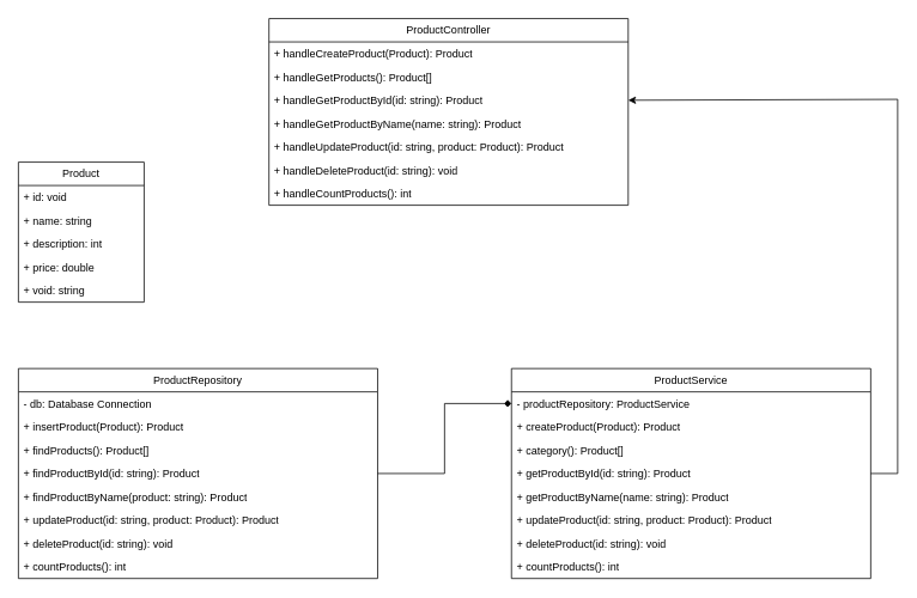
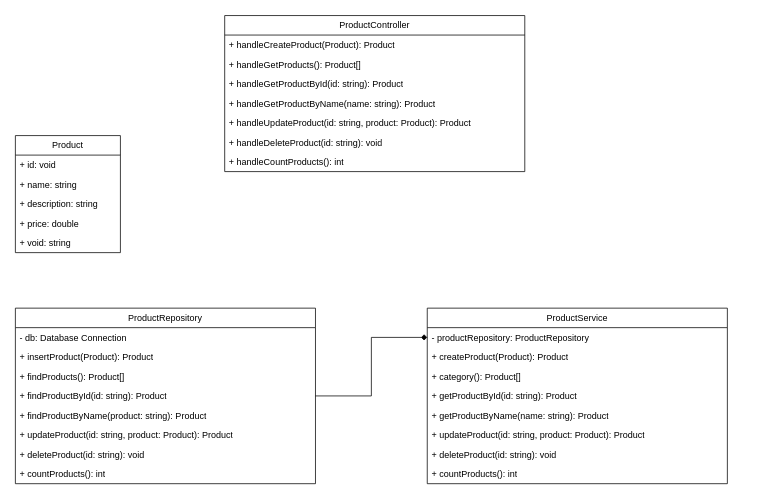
  <mxCell id="0" />
  <mxCell id="1" parent="0" />
  <mxCell id="2" value="Product" style="swimlane;fontStyle=0;childLayout=stackLayout;horizontal=1;startSize=26;fillColor=none;horizontalStack=0;resizeParent=1;resizeParentMax=0;resizeLast=0;collapsible=1;marginBottom=0;whiteSpace=wrap;html=1;" vertex="1" parent="1"><mxGeometry x="20" y="180" width="140" height="156" as="geometry"><mxRectangle x="350" y="510" width="80" height="30" as="alternateBounds" /></mxGeometry></mxCell>
  <mxCell id="3" value="+ id: void" style="text;strokeColor=none;fillColor=none;align=left;verticalAlign=top;spacingLeft=4;spacingRight=4;overflow=hidden;rotatable=0;points=[[0,0.5],[1,0.5]];portConstraint=eastwest;whiteSpace=wrap;html=1;" vertex="1" parent="2"><mxGeometry y="26" width="140" height="26" as="geometry" /></mxCell>
  <mxCell id="4" value="+ name: string" style="text;strokeColor=none;fillColor=none;align=left;verticalAlign=top;spacingLeft=4;spacingRight=4;overflow=hidden;rotatable=0;points=[[0,0.5],[1,0.5]];portConstraint=eastwest;whiteSpace=wrap;html=1;" vertex="1" parent="2"><mxGeometry y="52" width="140" height="26" as="geometry" /></mxCell>
- <mxCell id="5" value="+ description: int" style="text;strokeColor=none;fillColor=none;align=left;verticalAlign=top;spacingLeft=4;spacingRight=4;overflow=hidden;rotatable=0;points=[[0,0.5],[1,0.5]];portConstraint=eastwest;whiteSpace=wrap;html=1;" vertex="1" parent="2"><mxGeometry y="78" width="140" height="26" as="geometry" /></mxCell>
+ <mxCell id="5" value="+ description: string" style="text;strokeColor=none;fillColor=none;align=left;verticalAlign=top;spacingLeft=4;spacingRight=4;overflow=hidden;rotatable=0;points=[[0,0.5],[1,0.5]];portConstraint=eastwest;whiteSpace=wrap;html=1;" vertex="1" parent="2"><mxGeometry y="78" width="140" height="26" as="geometry" /></mxCell>
  <mxCell id="6" value="+ price: double" style="text;strokeColor=none;fillColor=none;align=left;verticalAlign=top;spacingLeft=4;spacingRight=4;overflow=hidden;rotatable=0;points=[[0,0.5],[1,0.5]];portConstraint=eastwest;whiteSpace=wrap;html=1;" vertex="1" parent="2"><mxGeometry y="104" width="140" height="26" as="geometry" /></mxCell>
  <mxCell id="7" value="+ void: string" style="text;strokeColor=none;fillColor=none;align=left;verticalAlign=top;spacingLeft=4;spacingRight=4;overflow=hidden;rotatable=0;points=[[0,0.5],[1,0.5]];portConstraint=eastwest;whiteSpace=wrap;html=1;" vertex="1" parent="2"><mxGeometry y="130" width="140" height="26" as="geometry" /></mxCell>
  <mxCell id="8" value="ProductController" style="swimlane;fontStyle=0;childLayout=stackLayout;horizontal=1;startSize=26;fillColor=none;horizontalStack=0;resizeParent=1;resizeParentMax=0;resizeLast=0;collapsible=1;marginBottom=0;whiteSpace=wrap;html=1;" vertex="1" parent="1"><mxGeometry x="299" y="20" width="400" height="208" as="geometry" /></mxCell>
  <mxCell id="9" value="+ handleCreateProduct(Product): Product" style="text;strokeColor=none;fillColor=none;align=left;verticalAlign=top;spacingLeft=4;spacingRight=4;overflow=hidden;rotatable=0;points=[[0,0.5],[1,0.5]];portConstraint=eastwest;whiteSpace=wrap;html=1;" vertex="1" parent="8"><mxGeometry y="26" width="400" height="26" as="geometry" /></mxCell>
  <mxCell id="10" value="+ handleGetProducts(): Product[]" style="text;strokeColor=none;fillColor=none;align=left;verticalAlign=top;spacingLeft=4;spacingRight=4;overflow=hidden;rotatable=0;points=[[0,0.5],[1,0.5]];portConstraint=eastwest;whiteSpace=wrap;html=1;" vertex="1" parent="8"><mxGeometry y="52" width="400" height="26" as="geometry" /></mxCell>
  <mxCell id="11" value="+ handleGetProductById(id: string): Product" style="text;strokeColor=none;fillColor=none;align=left;verticalAlign=top;spacingLeft=4;spacingRight=4;overflow=hidden;rotatable=0;points=[[0,0.5],[1,0.5]];portConstraint=eastwest;whiteSpace=wrap;html=1;" vertex="1" parent="8"><mxGeometry y="78" width="400" height="26" as="geometry" /></mxCell>
  <mxCell id="12" value="+ handleGetProductByName(name: string): Product&lt;div&gt;&lt;br&gt;&lt;/div&gt;" style="text;strokeColor=none;fillColor=none;align=left;verticalAlign=top;spacingLeft=4;spacingRight=4;overflow=hidden;rotatable=0;points=[[0,0.5],[1,0.5]];portConstraint=eastwest;whiteSpace=wrap;html=1;" vertex="1" parent="8"><mxGeometry y="104" width="400" height="26" as="geometry" /></mxCell>
  <mxCell id="13" value="+ handleUpdateProduct(id: string, product: Product): Product" style="text;strokeColor=none;fillColor=none;align=left;verticalAlign=top;spacingLeft=4;spacingRight=4;overflow=hidden;rotatable=0;points=[[0,0.5],[1,0.5]];portConstraint=eastwest;whiteSpace=wrap;html=1;" vertex="1" parent="8"><mxGeometry y="130" width="400" height="26" as="geometry" /></mxCell>
  <mxCell id="14" value="+ handleDeleteProduct(id: string): void" style="text;strokeColor=none;fillColor=none;align=left;verticalAlign=top;spacingLeft=4;spacingRight=4;overflow=hidden;rotatable=0;points=[[0,0.5],[1,0.5]];portConstraint=eastwest;whiteSpace=wrap;html=1;" vertex="1" parent="8"><mxGeometry y="156" width="400" height="26" as="geometry" /></mxCell>
  <mxCell id="15" value="+ handleCountProducts(): int" style="text;strokeColor=none;fillColor=none;align=left;verticalAlign=top;spacingLeft=4;spacingRight=4;overflow=hidden;rotatable=0;points=[[0,0.5],[1,0.5]];portConstraint=eastwest;whiteSpace=wrap;html=1;" vertex="1" parent="8"><mxGeometry y="182" width="400" height="26" as="geometry" /></mxCell>
- <mxCell id="16" style="edgeStyle=orthogonalEdgeStyle;rounded=0;orthogonalLoop=1;jettySize=auto;html=1;entryX=1;entryY=0.5;entryDx=0;entryDy=0;" edge="1" parent="1" source="17" target="11"><mxGeometry relative="1" as="geometry"><Array as="points"><mxPoint x="999" y="527" /><mxPoint x="999" y="110" /></Array></mxGeometry></mxCell>
  <mxCell id="17" value="ProductService" style="swimlane;fontStyle=0;childLayout=stackLayout;horizontal=1;startSize=26;fillColor=none;horizontalStack=0;resizeParent=1;resizeParentMax=0;resizeLast=0;collapsible=1;marginBottom=0;whiteSpace=wrap;html=1;" vertex="1" parent="1"><mxGeometry x="569" y="410" width="400" height="234" as="geometry" /></mxCell>
- <mxCell id="18" value="- productRepository: ProductService" style="text;strokeColor=none;fillColor=none;align=left;verticalAlign=top;spacingLeft=4;spacingRight=4;overflow=hidden;rotatable=0;points=[[0,0.5],[1,0.5]];portConstraint=eastwest;whiteSpace=wrap;html=1;" vertex="1" parent="17"><mxGeometry y="26" width="400" height="26" as="geometry" /></mxCell>
+ <mxCell id="18" value="- productRepository: ProductRepository" style="text;strokeColor=none;fillColor=none;align=left;verticalAlign=top;spacingLeft=4;spacingRight=4;overflow=hidden;rotatable=0;points=[[0,0.5],[1,0.5]];portConstraint=eastwest;whiteSpace=wrap;html=1;" vertex="1" parent="17"><mxGeometry y="26" width="400" height="26" as="geometry" /></mxCell>
  <mxCell id="19" value="+ createProduct(Product): Product" style="text;strokeColor=none;fillColor=none;align=left;verticalAlign=top;spacingLeft=4;spacingRight=4;overflow=hidden;rotatable=0;points=[[0,0.5],[1,0.5]];portConstraint=eastwest;whiteSpace=wrap;html=1;" vertex="1" parent="17"><mxGeometry y="52" width="400" height="26" as="geometry" /></mxCell>
  <mxCell id="20" value="+ category(): Product[]" style="text;strokeColor=none;fillColor=none;align=left;verticalAlign=top;spacingLeft=4;spacingRight=4;overflow=hidden;rotatable=0;points=[[0,0.5],[1,0.5]];portConstraint=eastwest;whiteSpace=wrap;html=1;" vertex="1" parent="17"><mxGeometry y="78" width="400" height="26" as="geometry" /></mxCell>
  <mxCell id="21" value="+ getProductById(id: string): Product" style="text;strokeColor=none;fillColor=none;align=left;verticalAlign=top;spacingLeft=4;spacingRight=4;overflow=hidden;rotatable=0;points=[[0,0.5],[1,0.5]];portConstraint=eastwest;whiteSpace=wrap;html=1;" vertex="1" parent="17"><mxGeometry y="104" width="400" height="26" as="geometry" /></mxCell>
  <mxCell id="22" value="+ getProductByName(name: string): Product&lt;div&gt;&lt;br&gt;&lt;/div&gt;" style="text;strokeColor=none;fillColor=none;align=left;verticalAlign=top;spacingLeft=4;spacingRight=4;overflow=hidden;rotatable=0;points=[[0,0.5],[1,0.5]];portConstraint=eastwest;whiteSpace=wrap;html=1;" vertex="1" parent="17"><mxGeometry y="130" width="400" height="26" as="geometry" /></mxCell>
  <mxCell id="23" value="+ updateProduct(id: string, product: Product): Product" style="text;strokeColor=none;fillColor=none;align=left;verticalAlign=top;spacingLeft=4;spacingRight=4;overflow=hidden;rotatable=0;points=[[0,0.5],[1,0.5]];portConstraint=eastwest;whiteSpace=wrap;html=1;" vertex="1" parent="17"><mxGeometry y="156" width="400" height="26" as="geometry" /></mxCell>
  <mxCell id="24" value="+ deleteProduct(id: string): void" style="text;strokeColor=none;fillColor=none;align=left;verticalAlign=top;spacingLeft=4;spacingRight=4;overflow=hidden;rotatable=0;points=[[0,0.5],[1,0.5]];portConstraint=eastwest;whiteSpace=wrap;html=1;" vertex="1" parent="17"><mxGeometry y="182" width="400" height="26" as="geometry" /></mxCell>
  <mxCell id="25" value="+ countProducts(): int" style="text;strokeColor=none;fillColor=none;align=left;verticalAlign=top;spacingLeft=4;spacingRight=4;overflow=hidden;rotatable=0;points=[[0,0.5],[1,0.5]];portConstraint=eastwest;whiteSpace=wrap;html=1;" vertex="1" parent="17"><mxGeometry y="208" width="400" height="26" as="geometry" /></mxCell>
  <mxCell id="26" style="edgeStyle=orthogonalEdgeStyle;rounded=0;orthogonalLoop=1;jettySize=auto;html=1;entryX=0;entryY=0.5;entryDx=0;entryDy=0;endArrow=diamond;" edge="1" parent="1" source="27" target="18"><mxGeometry relative="1" as="geometry" /></mxCell>
  <mxCell id="27" value="ProductRepository" style="swimlane;fontStyle=0;childLayout=stackLayout;horizontal=1;startSize=26;fillColor=none;horizontalStack=0;resizeParent=1;resizeParentMax=0;resizeLast=0;collapsible=1;marginBottom=0;whiteSpace=wrap;html=1;" vertex="1" parent="1"><mxGeometry x="20" y="410" width="400" height="234" as="geometry" /></mxCell>
  <mxCell id="28" value="- db: Database Connection" style="text;strokeColor=none;fillColor=none;align=left;verticalAlign=top;spacingLeft=4;spacingRight=4;overflow=hidden;rotatable=0;points=[[0,0.5],[1,0.5]];portConstraint=eastwest;whiteSpace=wrap;html=1;" vertex="1" parent="27"><mxGeometry y="26" width="400" height="26" as="geometry" /></mxCell>
  <mxCell id="29" value="+ insertProduct(Product): Product" style="text;strokeColor=none;fillColor=none;align=left;verticalAlign=top;spacingLeft=4;spacingRight=4;overflow=hidden;rotatable=0;points=[[0,0.5],[1,0.5]];portConstraint=eastwest;whiteSpace=wrap;html=1;" vertex="1" parent="27"><mxGeometry y="52" width="400" height="26" as="geometry" /></mxCell>
  <mxCell id="30" value="+ findProducts(): Product[]" style="text;strokeColor=none;fillColor=none;align=left;verticalAlign=top;spacingLeft=4;spacingRight=4;overflow=hidden;rotatable=0;points=[[0,0.5],[1,0.5]];portConstraint=eastwest;whiteSpace=wrap;html=1;" vertex="1" parent="27"><mxGeometry y="78" width="400" height="26" as="geometry" /></mxCell>
  <mxCell id="31" value="+ findProductById(id: string): Product" style="text;strokeColor=none;fillColor=none;align=left;verticalAlign=top;spacingLeft=4;spacingRight=4;overflow=hidden;rotatable=0;points=[[0,0.5],[1,0.5]];portConstraint=eastwest;whiteSpace=wrap;html=1;" vertex="1" parent="27"><mxGeometry y="104" width="400" height="26" as="geometry" /></mxCell>
  <mxCell id="32" value="+ findProductByName(product: string): Product&lt;div&gt;&lt;br&gt;&lt;/div&gt;" style="text;strokeColor=none;fillColor=none;align=left;verticalAlign=top;spacingLeft=4;spacingRight=4;overflow=hidden;rotatable=0;points=[[0,0.5],[1,0.5]];portConstraint=eastwest;whiteSpace=wrap;html=1;" vertex="1" parent="27"><mxGeometry y="130" width="400" height="26" as="geometry" /></mxCell>
  <mxCell id="33" value="+ updateProduct(id: string, product: Product): Product" style="text;strokeColor=none;fillColor=none;align=left;verticalAlign=top;spacingLeft=4;spacingRight=4;overflow=hidden;rotatable=0;points=[[0,0.5],[1,0.5]];portConstraint=eastwest;whiteSpace=wrap;html=1;" vertex="1" parent="27"><mxGeometry y="156" width="400" height="26" as="geometry" /></mxCell>
  <mxCell id="34" value="+ deleteProduct(id: string): void" style="text;strokeColor=none;fillColor=none;align=left;verticalAlign=top;spacingLeft=4;spacingRight=4;overflow=hidden;rotatable=0;points=[[0,0.5],[1,0.5]];portConstraint=eastwest;whiteSpace=wrap;html=1;" vertex="1" parent="27"><mxGeometry y="182" width="400" height="26" as="geometry" /></mxCell>
  <mxCell id="35" value="+ countProducts(): int" style="text;strokeColor=none;fillColor=none;align=left;verticalAlign=top;spacingLeft=4;spacingRight=4;overflow=hidden;rotatable=0;points=[[0,0.5],[1,0.5]];portConstraint=eastwest;whiteSpace=wrap;html=1;" vertex="1" parent="27"><mxGeometry y="208" width="400" height="26" as="geometry" /></mxCell>
